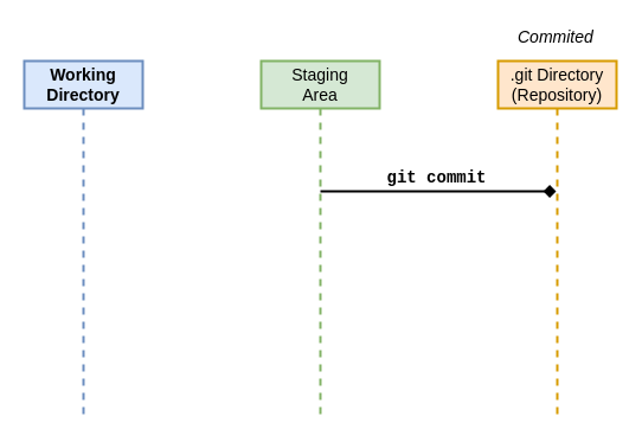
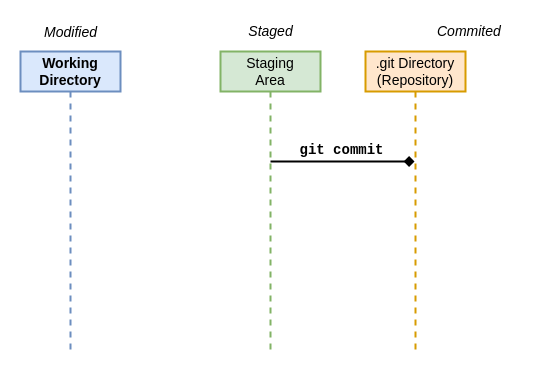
  <mxCell id="0" />
  <mxCell id="1" parent="0" />
  <mxCell id="2" value="&lt;b style=&quot;font-size: 14px&quot;&gt;&lt;font style=&quot;font-size: 14px&quot;&gt;Working&lt;br&gt;Directory&lt;/font&gt;&lt;/b&gt;&lt;br style=&quot;font-size: 14px&quot;&gt;" style="shape=umlLifeline;perimeter=lifelinePerimeter;whiteSpace=wrap;html=1;container=1;collapsible=0;recursiveResize=0;outlineConnect=0;fillColor=#dae8fc;strokeColor=#6c8ebf;strokeWidth=2;" parent="1" vertex="1"><mxGeometry as="geometry" y="51" x="20" width="100" height="300" /></mxCell>
  <mxCell id="3" value="&lt;font style=&quot;font-size: 14px&quot;&gt;Staging&lt;br&gt;Area&lt;/font&gt;&lt;br style=&quot;font-size: 14px&quot;&gt;" style="shape=umlLifeline;perimeter=lifelinePerimeter;whiteSpace=wrap;html=1;container=1;collapsible=0;recursiveResize=0;outlineConnect=0;fillColor=#d5e8d4;strokeColor=#82b366;strokeWidth=2;" parent="1" vertex="1"><mxGeometry as="geometry" y="51" x="220" width="100" height="300" /></mxCell>
- <mxCell id="4" value="&lt;font style=&quot;font-size: 14px&quot;&gt;.git Directory&lt;br&gt;(Repository)&lt;/font&gt;&lt;br style=&quot;font-size: 14px&quot;&gt;" style="shape=umlLifeline;perimeter=lifelinePerimeter;whiteSpace=wrap;html=1;container=1;collapsible=0;recursiveResize=0;outlineConnect=0;fillColor=#ffe6cc;strokeColor=#d79b00;strokeWidth=2;" parent="1" vertex="1"><mxGeometry as="geometry" y="51" x="420" width="100" height="300" /></mxCell>
+ <mxCell id="4" value="&lt;font style=&quot;font-size: 14px&quot;&gt;.git Directory&lt;br&gt;(Repository)&lt;/font&gt;&lt;br style=&quot;font-size: 14px&quot;&gt;" style="shape=umlLifeline;perimeter=lifelinePerimeter;whiteSpace=wrap;html=1;container=1;collapsible=0;recursiveResize=0;outlineConnect=0;fillColor=#ffe6cc;strokeColor=#d79b00;strokeWidth=2;" parent="1" vertex="1"><mxGeometry x="365" y="51" as="geometry" width="100" height="300" /></mxCell>
  <mxCell id="5" value="&lt;font face=&quot;Courier New&quot; style=&quot;font-size: 14px&quot;&gt;&lt;b&gt;git commit&lt;/b&gt;&lt;/font&gt;&lt;br style=&quot;font-size: 14px&quot;&gt;" style="html=1;verticalAlign=bottom;startArrow=none;startFill=0;endArrow=diamond;startSize=8;strokeWidth=2;" parent="1" target="4" edge="1" source="3"><mxGeometry as="geometry" x="-0.02" width="60" relative="1"><mxPoint as="sourcePoint" y="211" x="300" /><mxPoint as="targetPoint" y="171" x="279" /><Array as="points"><mxPoint y="161" x="300" /></Array><mxPoint as="offset" /></mxGeometry></mxCell>
+ <mxCell id="6" value="&lt;i style=&quot;font-size: 14px;&quot;&gt;Modified&lt;/i&gt;&lt;br style=&quot;font-size: 14px;&quot;&gt;" style="text;html=1;resizable=0;points=[];autosize=1;align=center;verticalAlign=top;spacingTop=-4;fontSize=14;" parent="1" vertex="1"><mxGeometry as="geometry" y="21" x="40" width="60" height="20" /></mxCell>
+ <mxCell id="7" value="&lt;i style=&quot;font-size: 14px&quot;&gt;Staged&lt;/i&gt;&lt;br&gt;" style="text;html=1;resizable=0;points=[];autosize=1;align=center;verticalAlign=top;spacingTop=-4;" parent="1" vertex="1"><mxGeometry as="geometry" y="20" x="240" width="60" height="20" /></mxCell>
  <mxCell id="8" value="&lt;i style=&quot;font-size: 14px;&quot;&gt;Commited&lt;/i&gt;&lt;br style=&quot;font-size: 14px;&quot;&gt;" style="text;html=1;resizable=0;points=[];autosize=1;align=left;verticalAlign=top;spacingTop=-4;fontSize=14;" parent="1" vertex="1"><mxGeometry as="geometry" y="20" x="435" width="70" height="20" /></mxCell>
